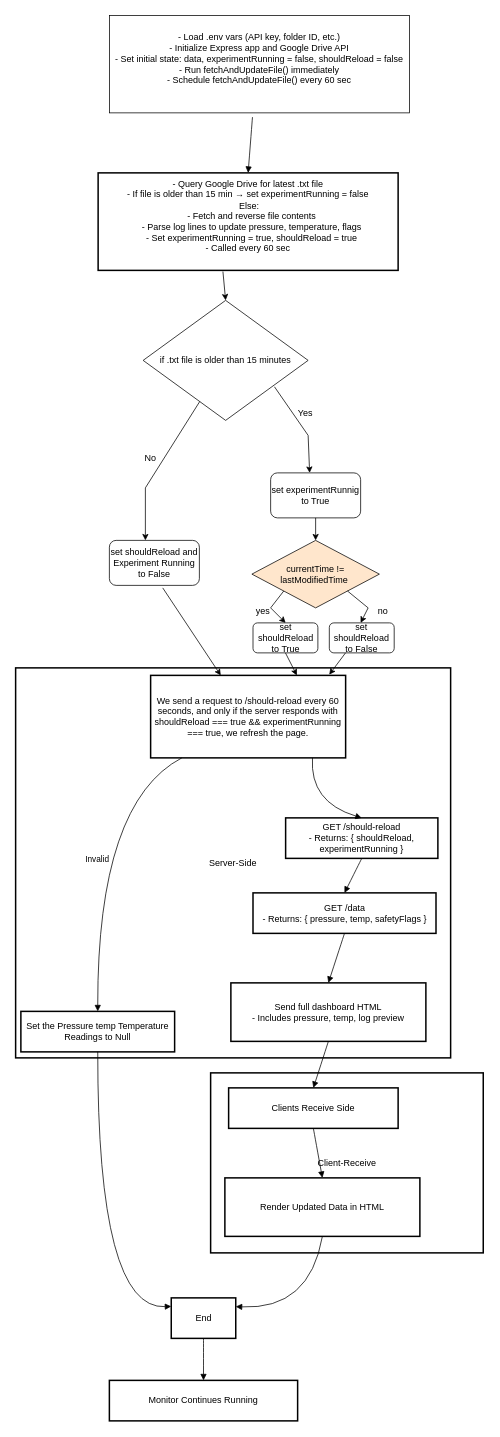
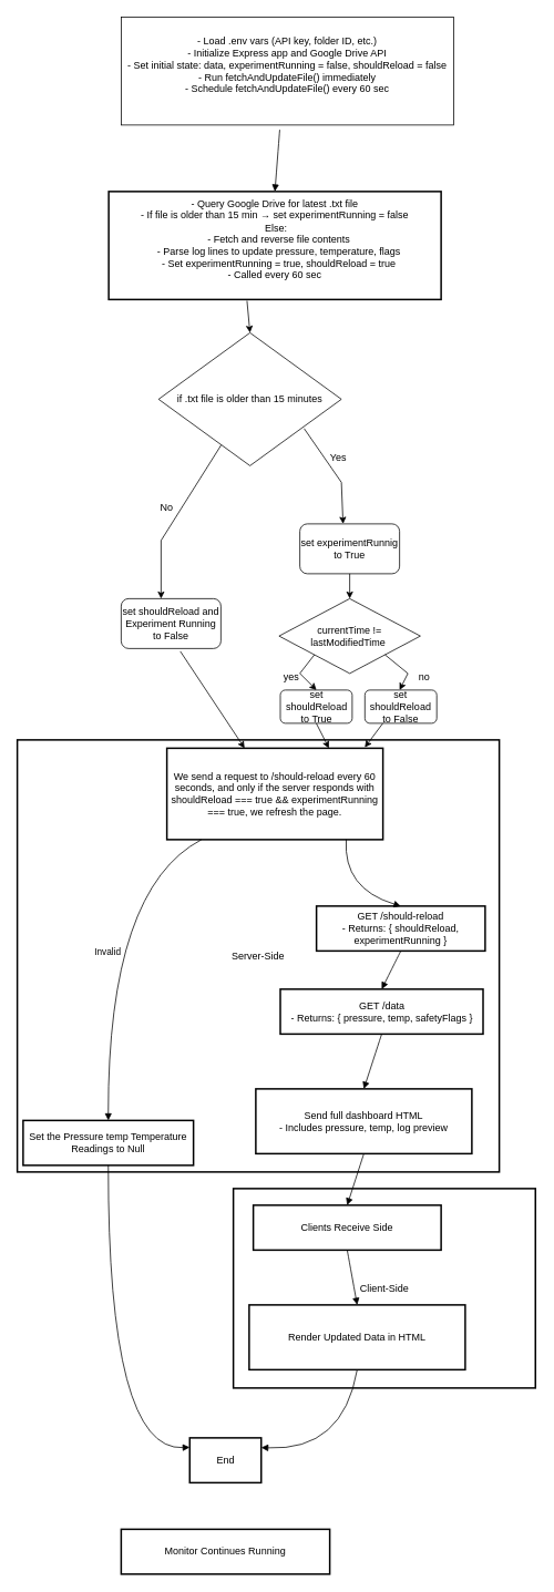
  <mxCell id="0" />
  <mxCell id="1" parent="0" />
  <mxCell id="2" value="Server-Side" style="whiteSpace=wrap;strokeWidth=2;" parent="1" vertex="1"><mxGeometry x="20" y="890" width="580" height="520" as="geometry" /></mxCell>
- <mxCell id="3" value="Client-Receive" style="whiteSpace=wrap;strokeWidth=2;" parent="1" vertex="1"><mxGeometry x="280" y="1430" width="363.5" height="240" as="geometry" /></mxCell>
+ <mxCell id="3" value="Client-Side" style="whiteSpace=wrap;strokeWidth=2;" parent="1" vertex="1"><mxGeometry x="280" y="1430" width="363.5" height="240" as="geometry" /></mxCell>
  <mxCell id="4" value="- Query Google Drive for latest .txt file&#10;- If file is older than 15 min → set experimentRunning = false&#10; Else:&#10;   - Fetch and reverse file contents&#10;   - Parse log lines to update pressure, temperature, flags&#10;   - Set experimentRunning = true, shouldReload = true&#10;- Called every 60 sec&#10;" style="whiteSpace=wrap;strokeWidth=2;" parent="1" vertex="1"><mxGeometry x="130" y="230" width="400" height="130" as="geometry" /></mxCell>
  <mxCell id="5" value="We send a request to /should-reload every 60 seconds, and only if the server responds with shouldReload === true &amp;&amp; experimentRunning === true, we refresh the page." style="whiteSpace=wrap;strokeWidth=2;" parent="1" vertex="1"><mxGeometry x="200" y="900" width="260" height="110" as="geometry" /></mxCell>
  <mxCell id="6" value="&#10;GET /should-reload&#10;- Returns: { shouldReload, experimentRunning }&#10;" style="whiteSpace=wrap;strokeWidth=2;" parent="1" vertex="1"><mxGeometry x="380" y="1090" width="203" height="54" as="geometry" /></mxCell>
  <mxCell id="7" value="Set the Pressure temp Temperature Readings to Null" style="whiteSpace=wrap;strokeWidth=2;" parent="1" vertex="1"><mxGeometry x="27" y="1348" width="205" height="54" as="geometry" /></mxCell>
  <mxCell id="8" value="&#10;GET /data&#10;- Returns: { pressure, temp, safetyFlags }&#10;" style="whiteSpace=wrap;strokeWidth=2;" parent="1" vertex="1"><mxGeometry x="336.5" y="1190" width="244" height="54" as="geometry" /></mxCell>
  <mxCell id="9" value="Send full dashboard HTML&#10;- Includes pressure, temp, log preview" style="whiteSpace=wrap;strokeWidth=2;" parent="1" vertex="1"><mxGeometry x="307" y="1310" width="260" height="78" as="geometry" /></mxCell>
  <mxCell id="10" value="Clients Receive Side" style="whiteSpace=wrap;strokeWidth=2;" parent="1" vertex="1"><mxGeometry x="304" y="1450" width="226" height="54" as="geometry" /></mxCell>
  <mxCell id="11" value="Render Updated Data in HTML" style="whiteSpace=wrap;strokeWidth=2;" parent="1" vertex="1"><mxGeometry x="299" y="1570" width="260" height="78" as="geometry" /></mxCell>
  <mxCell id="12" value="End" style="whiteSpace=wrap;strokeWidth=2;" parent="1" vertex="1"><mxGeometry x="227.5" y="1730" width="86" height="54" as="geometry" /></mxCell>
  <mxCell id="13" value="Monitor Continues Running" style="whiteSpace=wrap;strokeWidth=2;" parent="1" vertex="1"><mxGeometry x="145" y="1840" width="251" height="54" as="geometry" /></mxCell>
  <mxCell id="14" value="" style="curved=1;startArrow=none;endArrow=block;exitX=0.477;exitY=1.043;entryX=0.5;entryY=0;exitDx=0;exitDy=0;exitPerimeter=0;" parent="1" source="24" target="4" edge="1"><mxGeometry relative="1" as="geometry"><Array as="points" /><mxPoint x="270.5" y="672" as="sourcePoint" /></mxGeometry></mxCell>
  <mxCell id="15" value="" style="curved=1;startArrow=none;endArrow=block;exitX=0.83;exitY=1;entryX=0.5;entryY=-0.01;" parent="1" source="5" target="6" edge="1"><mxGeometry relative="1" as="geometry"><Array as="points"><mxPoint x="412" y="1069" /></Array></mxGeometry></mxCell>
  <mxCell id="16" value="Invalid" style="curved=1;startArrow=none;endArrow=block;exitX=0.16;exitY=1;entryX=0.5;entryY=0;" parent="1" source="5" target="7" edge="1"><mxGeometry relative="1" as="geometry"><Array as="points"><mxPoint x="129" y="1069" /></Array></mxGeometry></mxCell>
  <mxCell id="17" value="" style="curved=1;startArrow=none;endArrow=block;exitX=0.5;exitY=0.99;entryX=0.5;entryY=0;" parent="1" source="6" target="8" edge="1"><mxGeometry relative="1" as="geometry"><Array as="points" /></mxGeometry></mxCell>
  <mxCell id="18" value="" style="curved=1;startArrow=none;endArrow=block;exitX=0.5;exitY=1;entryX=0.5;entryY=0;" parent="1" source="8" target="9" edge="1"><mxGeometry relative="1" as="geometry"><Array as="points" /></mxGeometry></mxCell>
  <mxCell id="19" value="" style="curved=1;startArrow=none;endArrow=block;exitX=0.5;exitY=1;entryX=0.5;entryY=0;" parent="1" source="9" target="10" edge="1"><mxGeometry relative="1" as="geometry"><Array as="points" /></mxGeometry></mxCell>
  <mxCell id="20" value="" style="curved=1;startArrow=none;endArrow=block;exitX=0.5;exitY=1;entryX=0.5;entryY=0;" parent="1" source="10" target="11" edge="1"><mxGeometry relative="1" as="geometry"><Array as="points" /></mxGeometry></mxCell>
  <mxCell id="21" value="" style="curved=1;startArrow=none;endArrow=block;exitX=0.5;exitY=1;entryX=0;entryY=0.21;" parent="1" source="7" target="12" edge="1"><mxGeometry relative="1" as="geometry"><Array as="points"><mxPoint x="129" y="1746" /></Array></mxGeometry></mxCell>
  <mxCell id="22" value="" style="curved=1;startArrow=none;endArrow=block;exitX=0.5;exitY=1;entryX=1.01;entryY=0.21;" parent="1" source="11" target="12" edge="1"><mxGeometry relative="1" as="geometry"><Array as="points"><mxPoint x="412" y="1746" /></Array></mxGeometry></mxCell>
- <mxCell id="23" value="" style="curved=1;startArrow=none;endArrow=block;exitX=0.5;exitY=1;entryX=0.5;entryY=0;" parent="1" source="12" target="13" edge="1"><mxGeometry relative="1" as="geometry"><Array as="points" /></mxGeometry></mxCell>
  <mxCell id="24" value="&lt;div&gt;- Load .env vars (API key, folder ID, etc.)&lt;/div&gt;&lt;div&gt;- Initialize Express app and Google Drive API&lt;/div&gt;&lt;div&gt;- Set initial state: data, experimentRunning = false, shouldReload = false&lt;/div&gt;&lt;div&gt;- Run fetchAndUpdateFile() immediately&lt;/div&gt;&lt;div&gt;- Schedule fetchAndUpdateFile() every 60 sec&lt;/div&gt;&lt;div&gt;&lt;br&gt;&lt;/div&gt;" style="rounded=0;whiteSpace=wrap;html=1;" vertex="1" parent="1"><mxGeometry x="145" y="20" width="400" height="130" as="geometry" /></mxCell>
  <mxCell id="25" value="if .txt file is older than 15 minutes" style="rhombus;whiteSpace=wrap;html=1;" vertex="1" parent="1"><mxGeometry x="190" y="400" width="220" height="160" as="geometry" /></mxCell>
  <mxCell id="26" value="" style="endArrow=classic;html=1;rounded=0;" edge="1" parent="1" source="25"><mxGeometry width="50" height="50" relative="1" as="geometry"><mxPoint x="242.671" y="570.004" as="sourcePoint" /><mxPoint x="193" y="720" as="targetPoint" /><Array as="points"><mxPoint x="193" y="650" /></Array></mxGeometry></mxCell>
  <mxCell id="27" value="" style="endArrow=classic;html=1;rounded=0;exitX=0.796;exitY=0.72;exitDx=0;exitDy=0;exitPerimeter=0;" edge="1" parent="1" source="25"><mxGeometry width="50" height="50" relative="1" as="geometry"><mxPoint x="395" y="550" as="sourcePoint" /><mxPoint x="412" y="630" as="targetPoint" /><Array as="points"><mxPoint x="410" y="580" /></Array></mxGeometry></mxCell>
  <mxCell id="28" value="set shouldReload and Experiment Running to False" style="rounded=1;whiteSpace=wrap;html=1;" vertex="1" parent="1"><mxGeometry x="145" y="720" width="120" height="60" as="geometry" /></mxCell>
  <mxCell id="29" value="set experimentRunnig to True" style="rounded=1;whiteSpace=wrap;html=1;" vertex="1" parent="1"><mxGeometry x="360" y="630" width="120" height="60" as="geometry" /></mxCell>
  <mxCell id="30" value="" style="endArrow=classic;html=1;rounded=0;exitX=0.593;exitY=1.056;exitDx=0;exitDy=0;exitPerimeter=0;" edge="1" parent="1" source="28" target="5"><mxGeometry width="50" height="50" relative="1" as="geometry"><mxPoint x="580.5" y="800" as="sourcePoint" /><mxPoint x="620" y="840" as="targetPoint" /></mxGeometry></mxCell>
  <mxCell id="31" value="Yes" style="text;html=1;align=center;verticalAlign=middle;whiteSpace=wrap;rounded=0;" vertex="1" parent="1"><mxGeometry x="351.5" y="520" width="108.5" height="60" as="geometry" /></mxCell>
  <mxCell id="32" value="No" style="text;html=1;align=center;verticalAlign=middle;whiteSpace=wrap;rounded=0;" vertex="1" parent="1"><mxGeometry x="130" y="580" width="140" height="60" as="geometry" /></mxCell>
  <mxCell id="33" value="" style="endArrow=classic;html=1;rounded=0;entryX=0.5;entryY=0;entryDx=0;entryDy=0;exitX=0.416;exitY=1.012;exitDx=0;exitDy=0;exitPerimeter=0;" edge="1" parent="1" source="4" target="25"><mxGeometry width="50" height="50" relative="1" as="geometry"><mxPoint x="360" y="470" as="sourcePoint" /><mxPoint x="410" y="420" as="targetPoint" /></mxGeometry></mxCell>
- <mxCell id="34" value="currentTime != lastModifiedTime&amp;nbsp;" style="rhombus;whiteSpace=wrap;html=1;fillColor=#ffe6cc;" vertex="1" parent="1"><mxGeometry x="335" y="720" width="170" height="90" as="geometry" /></mxCell>
+ <mxCell id="34" value="currentTime != lastModifiedTime&amp;nbsp;" style="rhombus;whiteSpace=wrap;html=1;" vertex="1" parent="1"><mxGeometry x="335" y="720" width="170" height="90" as="geometry" /></mxCell>
  <mxCell id="35" value="" style="endArrow=classic;html=1;rounded=0;exitX=0;exitY=1;exitDx=0;exitDy=0;entryX=1;entryY=1;entryDx=0;entryDy=0;" edge="1" parent="1" source="34" target="38"><mxGeometry width="50" height="50" relative="1" as="geometry"><mxPoint x="440.75" y="820" as="sourcePoint" /><mxPoint x="370" y="850" as="targetPoint" /><Array as="points"><mxPoint x="360" y="810" /></Array></mxGeometry></mxCell>
  <mxCell id="36" value="" style="endArrow=classic;html=1;rounded=0;exitX=1;exitY=1;exitDx=0;exitDy=0;entryX=0;entryY=1;entryDx=0;entryDy=0;" edge="1" parent="1" source="34" target="39"><mxGeometry width="50" height="50" relative="1" as="geometry"><mxPoint x="450.75" y="830" as="sourcePoint" /><mxPoint x="490" y="850" as="targetPoint" /><Array as="points"><mxPoint x="490" y="810" /></Array></mxGeometry></mxCell>
  <mxCell id="37" value="" style="endArrow=classic;html=1;rounded=0;exitX=0.5;exitY=1;exitDx=0;exitDy=0;" edge="1" parent="1" source="29"><mxGeometry width="50" height="50" relative="1" as="geometry"><mxPoint x="428.38" y="710" as="sourcePoint" /><mxPoint x="420" y="720" as="targetPoint" /></mxGeometry></mxCell>
  <mxCell id="38" value="yes" style="text;html=1;align=center;verticalAlign=middle;whiteSpace=wrap;rounded=0;" vertex="1" parent="1"><mxGeometry x="320" y="800" width="60" height="30" as="geometry" /></mxCell>
  <mxCell id="39" value="no" style="text;html=1;align=center;verticalAlign=middle;whiteSpace=wrap;rounded=0;" vertex="1" parent="1"><mxGeometry x="480" y="800" width="60" height="30" as="geometry" /></mxCell>
  <mxCell id="40" value="set shouldReload to True" style="rounded=1;whiteSpace=wrap;html=1;" vertex="1" parent="1"><mxGeometry x="336.5" y="830" width="86.5" height="40" as="geometry" /></mxCell>
  <mxCell id="41" value="set shouldReload to False" style="rounded=1;whiteSpace=wrap;html=1;" vertex="1" parent="1"><mxGeometry x="438.25" y="830" width="86.5" height="40" as="geometry" /></mxCell>
  <mxCell id="42" value="" style="endArrow=classic;html=1;rounded=0;exitX=0.5;exitY=1;exitDx=0;exitDy=0;entryX=0.75;entryY=0;entryDx=0;entryDy=0;" edge="1" parent="1" source="40" target="5"><mxGeometry width="50" height="50" relative="1" as="geometry"><mxPoint x="610" y="780" as="sourcePoint" /><mxPoint x="625" y="820" as="targetPoint" /></mxGeometry></mxCell>
  <mxCell id="43" value="" style="endArrow=classic;html=1;rounded=0;entryX=0.916;entryY=-0.009;entryDx=0;entryDy=0;entryPerimeter=0;exitX=0.25;exitY=1;exitDx=0;exitDy=0;" edge="1" parent="1" source="41" target="5"><mxGeometry width="50" height="50" relative="1" as="geometry"><mxPoint x="690" y="685" as="sourcePoint" /><mxPoint x="660" y="730" as="targetPoint" /></mxGeometry></mxCell>
